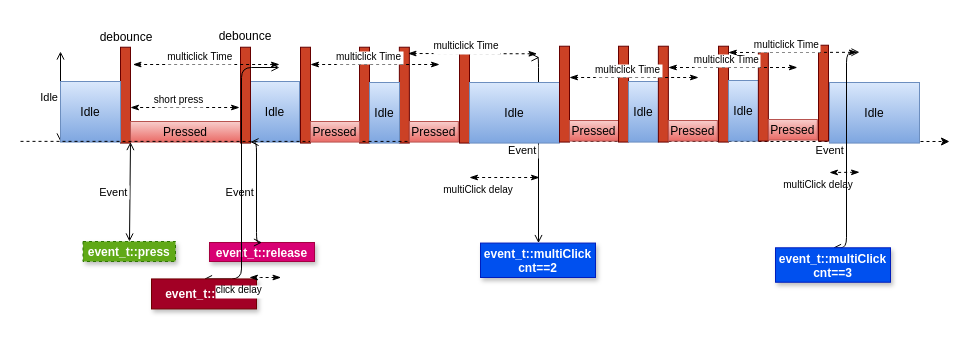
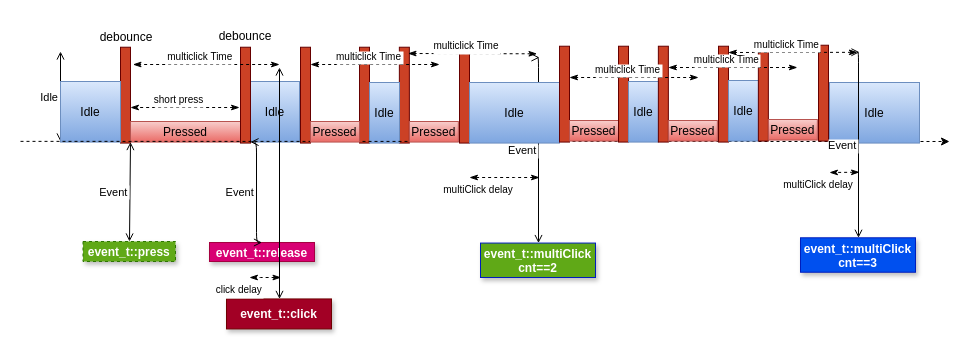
  <mxCell id="0" />
  <mxCell id="1" parent="0" />
  <mxCell id="2" value="event_t::press" style="shadow=1;fillColor=#60a917;strokeColor=#2D7600;fontColor=#ffffff;fontStyle=1;dashed=1;" vertex="1" parent="1"><mxGeometry x="82.5" y="241" width="92.5" height="20" as="geometry" /></mxCell>
  <mxCell id="3" value="" style="fillColor=#CC4125;strokeColor=#660000" vertex="1" parent="1"><mxGeometry x="120" y="46.727" width="10" height="95.833" as="geometry" /></mxCell>
  <mxCell id="4" value="Idle" style="edgeStyle=elbowEdgeStyle;elbow=horizontal;startArrow=open;endArrow=open;labelPosition=left;align=right" edge="1" parent="1"><mxGeometry width="100" height="100" as="geometry"><mxPoint x="60" y="51" as="sourcePoint" /><mxPoint x="60" y="141" as="targetPoint" /><mxPoint as="offset" /></mxGeometry></mxCell>
  <mxCell id="5" value="Idle" style="fillColor=#dae8fc;gradientColor=#7ea6e0;strokeColor=#6c8ebf;" vertex="1" parent="1"><mxGeometry x="60" y="81" width="60" height="60.56" as="geometry" /></mxCell>
  <mxCell id="6" value="Pressed" style="fillColor=#f8cecc;gradientColor=#ea6b66;strokeColor=#b85450;" vertex="1" parent="1"><mxGeometry x="130" y="121" width="110" height="20.56" as="geometry" /></mxCell>
  <mxCell id="7" value="debounce" style="text;html=1;strokeColor=none;fillColor=none;align=center;verticalAlign=middle;whiteSpace=wrap;rounded=0;" vertex="1" parent="1"><mxGeometry x="96" y="21.73" width="60" height="30" as="geometry" /></mxCell>
  <mxCell id="8" value="Event" style="edgeStyle=elbowEdgeStyle;elbow=horizontal;startArrow=open;endArrow=open;labelPosition=left;align=right;entryX=0.5;entryY=0;entryDx=0;entryDy=0;exitX=0;exitY=1;exitDx=0;exitDy=0;" edge="1" parent="1" source="6" target="2"><mxGeometry width="100" height="100" as="geometry"><mxPoint x="129" y="141.56" as="sourcePoint" /><mxPoint x="129.004" y="240" as="targetPoint" /><mxPoint as="offset" /></mxGeometry></mxCell>
  <mxCell id="9" value="Idle" style="fillColor=#dae8fc;gradientColor=#7ea6e0;strokeColor=#6c8ebf;" vertex="1" parent="1"><mxGeometry x="250" y="81" width="49" height="60.56" as="geometry" /></mxCell>
  <mxCell id="10" value="" style="fillColor=#CC4125;strokeColor=#660000" vertex="1" parent="1"><mxGeometry x="240" y="46.727" width="10" height="95.833" as="geometry" /></mxCell>
  <mxCell id="11" value="debounce" style="text;html=1;strokeColor=none;fillColor=none;align=center;verticalAlign=middle;whiteSpace=wrap;rounded=0;" vertex="1" parent="1"><mxGeometry x="215" y="20.73" width="60" height="30" as="geometry" /></mxCell>
  <mxCell id="12" value="event_t::release" style="shadow=1;fillColor=#d80073;strokeColor=#A50040;fontColor=#ffffff;fontStyle=1" vertex="1" parent="1"><mxGeometry x="209" y="242" width="105" height="19" as="geometry" /></mxCell>
  <mxCell id="13" value="Event" style="edgeStyle=elbowEdgeStyle;elbow=horizontal;startArrow=open;endArrow=open;labelPosition=left;align=right;entryX=0.5;entryY=0;entryDx=0;entryDy=0;exitX=0;exitY=1;exitDx=0;exitDy=0;" edge="1" parent="1" source="9" target="12"><mxGeometry width="100" height="100" as="geometry"><mxPoint x="257.5" y="143" as="sourcePoint" /><mxPoint x="256.504" y="241" as="targetPoint" /><mxPoint as="offset" /></mxGeometry></mxCell>
  <mxCell id="14" value="multiclick Time" style="edgeStyle=elbowEdgeStyle;elbow=vertical;dashed=1;verticalLabelPosition=bottom;verticalAlign=top;startArrow=classicThin;startFill=1;endArrow=classicThin;endFill=1;fontSize=10;" edge="1" parent="1"><mxGeometry width="100" height="100" as="geometry"><mxPoint x="279" y="64" as="sourcePoint" /><mxPoint x="132.5" y="63.997" as="targetPoint" /><Array as="points" /><mxPoint x="-6" y="-20" as="offset" /></mxGeometry></mxCell>
  <mxCell id="15" value="" style="edgeStyle=elbowEdgeStyle;elbow=horizontal;startArrow=open;endArrow=open;labelPosition=left;align=right;entryX=0.5;entryY=0;entryDx=0;entryDy=0;" edge="1" parent="1" target="20"><mxGeometry width="100" height="100" as="geometry"><mxPoint x="279" y="67" as="sourcePoint" /><mxPoint x="256.504" y="371.44" as="targetPoint" /><mxPoint as="offset" /></mxGeometry></mxCell>
  <mxCell id="16" value="" style="fillColor=#CC4125;strokeColor=#660000" vertex="1" parent="1"><mxGeometry x="300" y="46.727" width="10" height="95.833" as="geometry" /></mxCell>
  <mxCell id="17" value="" style="fillColor=#CC4125;strokeColor=#660000" vertex="1" parent="1"><mxGeometry x="359" y="46.727" width="10" height="95.833" as="geometry" /></mxCell>
  <mxCell id="18" value="Event" style="edgeStyle=elbowEdgeStyle;elbow=horizontal;startArrow=open;endArrow=open;labelPosition=left;align=right;entryX=0.5;entryY=0;entryDx=0;entryDy=0;" edge="1" parent="1" target="19"><mxGeometry width="100" height="100" as="geometry"><mxPoint x="539" y="57" as="sourcePoint" /><mxPoint x="515.5" y="232.56" as="targetPoint" /><mxPoint as="offset" /></mxGeometry></mxCell>
- <mxCell id="19" value="event_t::multiClick&#10;cnt==2" style="shadow=1;fillColor=#0050ef;strokeColor=#001DBC;fontColor=#ffffff;fontStyle=1" vertex="1" parent="1"><mxGeometry x="480" y="242.56" width="115" height="34.44" as="geometry" /></mxCell>
- <mxCell id="20" value="event_t::click" style="shadow=1;fillColor=#a20025;strokeColor=#6F0000;fontColor=#ffffff;fontStyle=1" vertex="1" parent="1"><mxGeometry x="151" y="278.44" width="105" height="30" as="geometry" /></mxCell>
+ <mxCell id="19" value="event_t::multiClick&#10;cnt==2" style="shadow=1;fillColor=#60a917;strokeColor=#001DBC;fontColor=#ffffff;fontStyle=1;" vertex="1" parent="1"><mxGeometry x="480" y="242.56" width="115" height="34.44" as="geometry" /></mxCell>
+ <mxCell id="20" value="event_t::click" style="shadow=1;fillColor=#a20025;strokeColor=#6F0000;fontColor=#ffffff;fontStyle=1" vertex="1" parent="1"><mxGeometry x="226" y="298.44" width="105" height="30" as="geometry" /></mxCell>
  <mxCell id="21" value="short press" style="edgeStyle=elbowEdgeStyle;elbow=vertical;dashed=1;verticalLabelPosition=bottom;verticalAlign=top;startArrow=classicThin;startFill=1;endArrow=classicThin;endFill=1;fontSize=10;" edge="1" parent="1"><mxGeometry width="100" height="100" as="geometry"><mxPoint x="239" y="107" as="sourcePoint" /><mxPoint x="130" y="106.997" as="targetPoint" /><Array as="points" /><mxPoint x="-6" y="-20" as="offset" /></mxGeometry></mxCell>
  <mxCell id="22" value="click delay" style="edgeStyle=elbowEdgeStyle;elbow=vertical;dashed=1;verticalLabelPosition=bottom;verticalAlign=top;startArrow=classicThin;startFill=1;endArrow=classicThin;endFill=1;fontSize=10;" edge="1" parent="1"><mxGeometry width="100" height="100" as="geometry"><mxPoint x="280.5" y="277" as="sourcePoint" /><mxPoint x="249" y="277" as="targetPoint" /><Array as="points" /><mxPoint x="-26" as="offset" /></mxGeometry></mxCell>
  <mxCell id="23" value="" style="fillColor=#CC4125;strokeColor=#660000" vertex="1" parent="1"><mxGeometry x="398.86" y="46.727" width="10" height="95.833" as="geometry" /></mxCell>
  <mxCell id="24" value="Idle" style="fillColor=#dae8fc;gradientColor=#7ea6e0;strokeColor=#6c8ebf;" vertex="1" parent="1"><mxGeometry x="369" y="82" width="30" height="60.56" as="geometry" /></mxCell>
  <mxCell id="25" value="" style="edgeStyle=elbowEdgeStyle;elbow=vertical;dashed=1;verticalLabelPosition=bottom;verticalAlign=bottom" edge="1" parent="1"><mxGeometry x="540" y="559.078" width="100" height="100" as="geometry"><mxPoint x="20" y="140.86" as="sourcePoint" /><mxPoint x="949" y="141" as="targetPoint" /><Array as="points" /></mxGeometry></mxCell>
  <mxCell id="26" value="multiclick Time" style="edgeStyle=elbowEdgeStyle;elbow=vertical;dashed=1;verticalLabelPosition=bottom;verticalAlign=top;startArrow=classicThin;startFill=1;endArrow=classicThin;endFill=1;fontSize=10;" edge="1" parent="1"><mxGeometry width="100" height="100" as="geometry"><mxPoint x="439" y="64" as="sourcePoint" /><mxPoint x="310" y="63.997" as="targetPoint" /><Array as="points" /><mxPoint x="-6" y="-20" as="offset" /></mxGeometry></mxCell>
  <mxCell id="27" value="Pressed" style="fillColor=#f8cecc;gradientColor=#ea6b66;strokeColor=#b85450;" vertex="1" parent="1"><mxGeometry x="310" y="121" width="49" height="20.56" as="geometry" /></mxCell>
  <mxCell id="28" value="Pressed" style="fillColor=#f8cecc;gradientColor=#ea6b66;strokeColor=#b85450;" vertex="1" parent="1"><mxGeometry x="408.86" y="121" width="49" height="20.56" as="geometry" /></mxCell>
  <mxCell id="29" value="" style="fillColor=#CC4125;strokeColor=#660000" vertex="1" parent="1"><mxGeometry x="459" y="46.727" width="10" height="95.833" as="geometry" /></mxCell>
  <mxCell id="30" value="Idle" style="fillColor=#dae8fc;gradientColor=#7ea6e0;strokeColor=#6c8ebf;" vertex="1" parent="1"><mxGeometry x="469" y="82" width="90" height="60.56" as="geometry" /></mxCell>
  <mxCell id="31" value="multiclick Time" style="edgeStyle=elbowEdgeStyle;elbow=vertical;dashed=1;verticalLabelPosition=bottom;verticalAlign=top;startArrow=classicThin;startFill=1;endArrow=classicThin;endFill=1;fontSize=10;" edge="1" parent="1"><mxGeometry width="100" height="100" as="geometry"><mxPoint x="536.5" y="53.31" as="sourcePoint" /><mxPoint x="407.5" y="53.307" as="targetPoint" /><Array as="points" /><mxPoint x="-6" y="-20" as="offset" /></mxGeometry></mxCell>
  <mxCell id="32" value="" style="fillColor=#CC4125;strokeColor=#660000" vertex="1" parent="1"><mxGeometry x="559" y="45.727" width="10" height="95.833" as="geometry" /></mxCell>
  <mxCell id="33" value="Pressed" style="fillColor=#f8cecc;gradientColor=#ea6b66;strokeColor=#b85450;" vertex="1" parent="1"><mxGeometry x="569" y="120" width="49" height="20.56" as="geometry" /></mxCell>
  <mxCell id="34" value="" style="fillColor=#CC4125;strokeColor=#660000" vertex="1" parent="1"><mxGeometry x="618" y="45.727" width="10" height="95.833" as="geometry" /></mxCell>
  <mxCell id="35" value="Idle" style="fillColor=#dae8fc;gradientColor=#7ea6e0;strokeColor=#6c8ebf;" vertex="1" parent="1"><mxGeometry x="628" y="81" width="30" height="60.56" as="geometry" /></mxCell>
  <mxCell id="36" value="" style="fillColor=#CC4125;strokeColor=#660000" vertex="1" parent="1"><mxGeometry x="657.86" y="45.727" width="10" height="95.833" as="geometry" /></mxCell>
  <mxCell id="37" value="Pressed" style="fillColor=#f8cecc;gradientColor=#ea6b66;strokeColor=#b85450;" vertex="1" parent="1"><mxGeometry x="667.86" y="120" width="49" height="20.56" as="geometry" /></mxCell>
  <mxCell id="38" value="" style="fillColor=#CC4125;strokeColor=#660000" vertex="1" parent="1"><mxGeometry x="718" y="45.727" width="10" height="95.833" as="geometry" /></mxCell>
  <mxCell id="39" value="Idle" style="fillColor=#dae8fc;gradientColor=#7ea6e0;strokeColor=#6c8ebf;" vertex="1" parent="1"><mxGeometry x="728" y="80" width="30" height="60.56" as="geometry" /></mxCell>
  <mxCell id="40" value="" style="fillColor=#CC4125;strokeColor=#660000" vertex="1" parent="1"><mxGeometry x="757.86" y="44.727" width="10" height="95.833" as="geometry" /></mxCell>
  <mxCell id="41" value="Pressed" style="fillColor=#f8cecc;gradientColor=#ea6b66;strokeColor=#b85450;" vertex="1" parent="1"><mxGeometry x="767.86" y="119" width="49" height="20.56" as="geometry" /></mxCell>
  <mxCell id="42" value="" style="fillColor=#CC4125;strokeColor=#660000" vertex="1" parent="1"><mxGeometry x="818" y="44.727" width="10" height="95.833" as="geometry" /></mxCell>
  <mxCell id="43" value="Idle" style="fillColor=#dae8fc;gradientColor=#7ea6e0;strokeColor=#6c8ebf;" vertex="1" parent="1"><mxGeometry x="829" y="82" width="90" height="60.56" as="geometry" /></mxCell>
  <mxCell id="44" value="multiClick delay" style="edgeStyle=elbowEdgeStyle;elbow=vertical;dashed=1;verticalLabelPosition=bottom;verticalAlign=top;startArrow=classicThin;startFill=1;endArrow=classicThin;endFill=1;fontSize=10;" edge="1" parent="1"><mxGeometry width="100" height="100" as="geometry"><mxPoint x="539" y="177" as="sourcePoint" /><mxPoint x="469" y="177" as="targetPoint" /><Array as="points" /><mxPoint x="-26" as="offset" /></mxGeometry></mxCell>
  <mxCell id="45" value="multiclick Time" style="edgeStyle=elbowEdgeStyle;elbow=vertical;dashed=1;verticalLabelPosition=bottom;verticalAlign=top;startArrow=classicThin;startFill=1;endArrow=classicThin;endFill=1;fontSize=10;" edge="1" parent="1"><mxGeometry width="100" height="100" as="geometry"><mxPoint x="698" y="77" as="sourcePoint" /><mxPoint x="569" y="76.997" as="targetPoint" /><Array as="points" /><mxPoint x="-6" y="-20" as="offset" /></mxGeometry></mxCell>
  <mxCell id="46" value="multiclick Time" style="edgeStyle=elbowEdgeStyle;elbow=vertical;dashed=1;verticalLabelPosition=bottom;verticalAlign=top;startArrow=classicThin;startFill=1;endArrow=classicThin;endFill=1;fontSize=10;" edge="1" parent="1"><mxGeometry width="100" height="100" as="geometry"><mxPoint x="796.86" y="67" as="sourcePoint" /><mxPoint x="667.86" y="66.997" as="targetPoint" /><Array as="points" /><mxPoint x="-6" y="-20" as="offset" /></mxGeometry></mxCell>
  <mxCell id="47" value="multiclick Time" style="edgeStyle=elbowEdgeStyle;elbow=vertical;dashed=1;verticalLabelPosition=bottom;verticalAlign=top;startArrow=classicThin;startFill=1;endArrow=classicThin;endFill=1;fontSize=10;" edge="1" parent="1"><mxGeometry width="100" height="100" as="geometry"><mxPoint x="856.86" y="51.83" as="sourcePoint" /><mxPoint x="727.86" y="51.827" as="targetPoint" /><Array as="points" /><mxPoint x="-6" y="-20" as="offset" /></mxGeometry></mxCell>
  <mxCell id="48" value="multiClick delay" style="edgeStyle=elbowEdgeStyle;elbow=vertical;dashed=1;verticalLabelPosition=bottom;verticalAlign=top;startArrow=classicThin;startFill=1;endArrow=classicThin;endFill=1;fontSize=10;" edge="1" parent="1"><mxGeometry width="100" height="100" as="geometry"><mxPoint x="859" y="171.73" as="sourcePoint" /><mxPoint x="829" y="172" as="targetPoint" /><Array as="points" /><mxPoint x="-26" as="offset" /></mxGeometry></mxCell>
  <mxCell id="49" value="Event" style="edgeStyle=elbowEdgeStyle;elbow=horizontal;startArrow=open;endArrow=open;labelPosition=left;align=right;entryX=0.5;entryY=0;entryDx=0;entryDy=0;" edge="1" parent="1" target="50"><mxGeometry width="100" height="100" as="geometry"><mxPoint x="859" y="51.73" as="sourcePoint" /><mxPoint x="835.5" y="227.29" as="targetPoint" /><mxPoint as="offset" /></mxGeometry></mxCell>
- <mxCell id="50" value="event_t::multiClick&#10;cnt==3" style="shadow=1;fillColor=#0050ef;strokeColor=#001DBC;fontColor=#ffffff;fontStyle=1" vertex="1" parent="1"><mxGeometry x="775" y="247.29" width="115" height="34.44" as="geometry" /></mxCell>
+ <mxCell id="50" value="event_t::multiClick&#10;cnt==3" style="shadow=1;fillColor=#0050ef;strokeColor=#001DBC;fontColor=#ffffff;fontStyle=1" vertex="1" parent="1"><mxGeometry x="800" y="237.29" width="115" height="34.44" as="geometry" /></mxCell>
